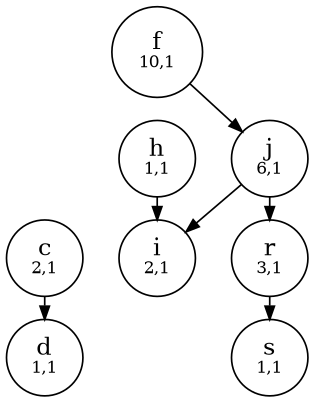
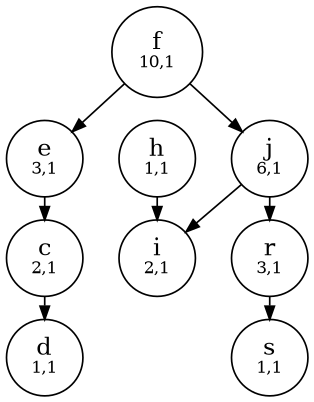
  digraph {
    nodesep=0.3
    ranksep=0.2
    node [shape=circle]
    edge [arrowsize=0.8 side=left]
    n1 [label=<f<BR/><FONT POINT-SIZE="10">10,1</FONT>>]
+   n2 [label=<e<BR/><FONT POINT-SIZE="10">3,1</FONT>>]
    n3 [label=<j<BR/><FONT POINT-SIZE="10">6,1</FONT>>]
    n4 [label=<c<BR/><FONT POINT-SIZE="10">2,1</FONT>>]
    n5 [label=<i<BR/><FONT POINT-SIZE="10">2,1</FONT>>]
    n6 [label=<r<BR/><FONT POINT-SIZE="10">3,1</FONT>>]
    n7 [label=<d<BR/><FONT POINT-SIZE="10">1,1</FONT>>]
    n8 [label=<s<BR/><FONT POINT-SIZE="10">1,1</FONT>>]
    n9 [label=<h<BR/><FONT POINT-SIZE="10">1,1</FONT>>]
+   n1 -> n2
    n1 -> n3 [side=right]
+   n2 -> n4
    n3 -> n5
    n3 -> n6 [side=right]
    n4 -> n7 [side=right]
    n6 -> n8 [side=right]
    n9 -> n5
  }
